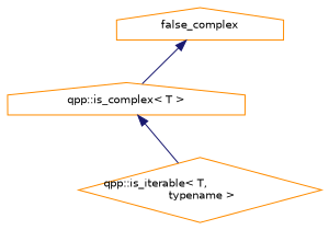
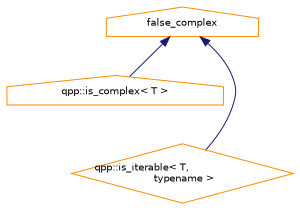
  digraph {
    rankdir=TB
    node [color=darkorange fillcolor=white fontname=Helvetica fontsize=10 shape=house style=filled]
    edge [color=midnightblue dir=back fontname=Helvetica fontsize=10 labelfontname=Helvetica labelfontsize=10 style=solid]
    n1 [height=0.2 label=false_complex width=0.4]
    n2 [height=0.2 label="qpp::is_complex\< T \>" width=0.4]
    n3 [height=0.2 label="qpp::is_iterable\< T,\l typename \>" shape=diamond width=0.4]
    n1 -> n2
-   n2 -> n3
+   n1 -> n3
  }
